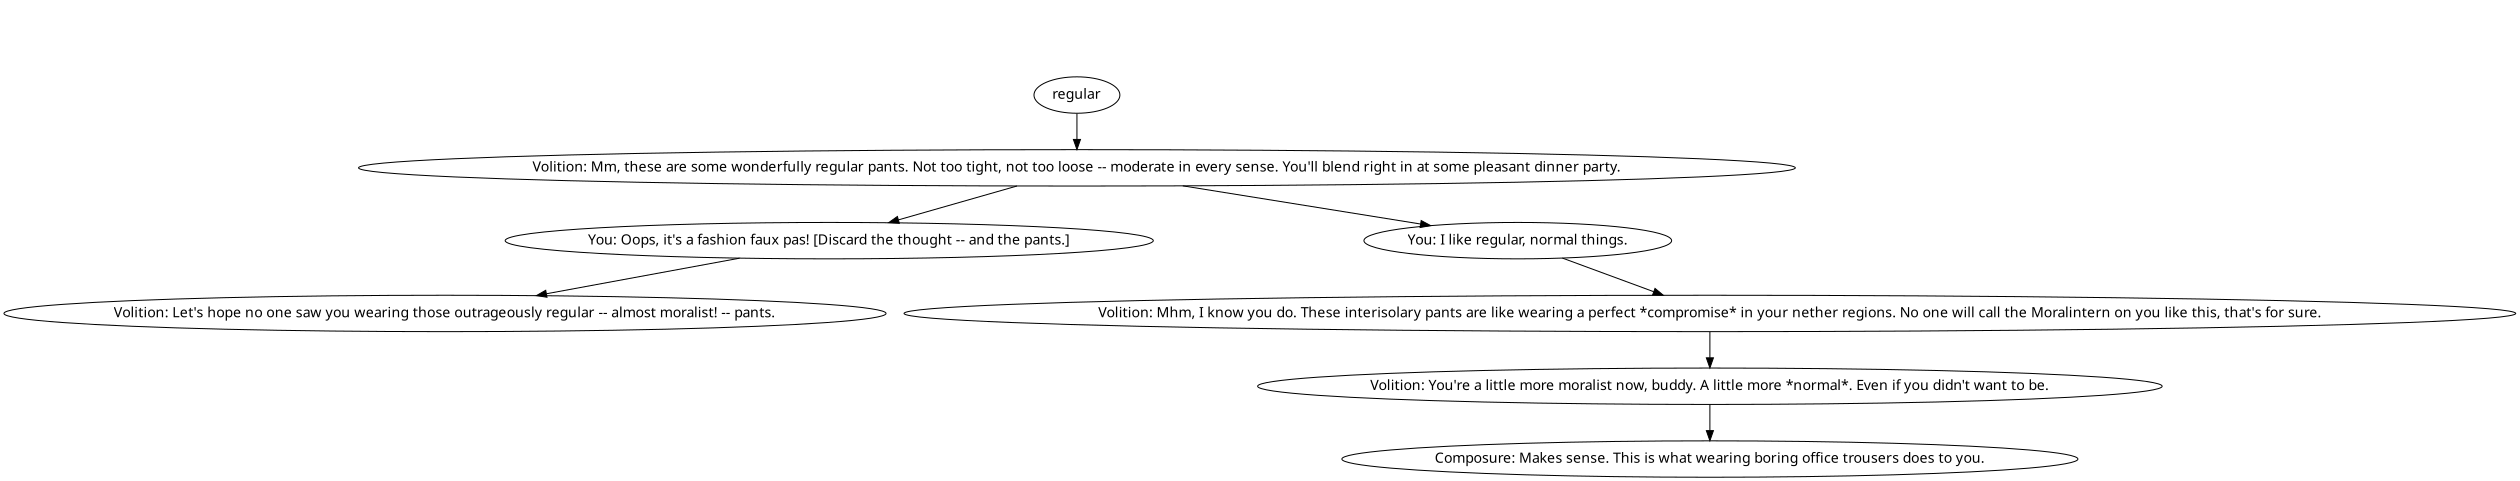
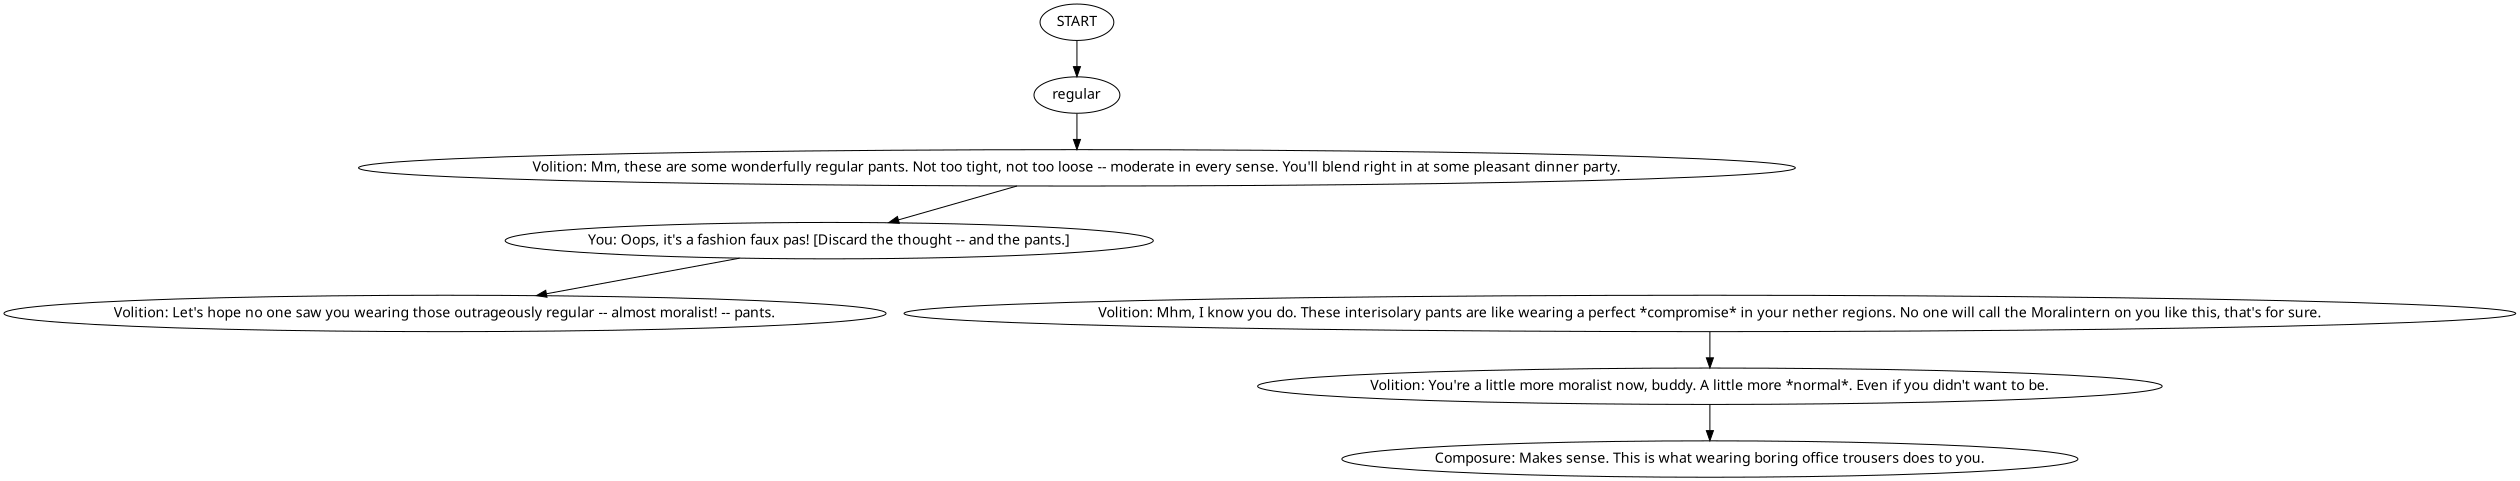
  digraph {
    fontname="Noto Sans"
    node [fontname="Noto Sans"]
    edge [fontname="Noto Sans"]
+   n1 [label=START]
    n2 [label=regular]
    n3 [label="Volition: Mm, these are some wonderfully regular pants. Not too tight, not too loose -- moderate in every sense. You'll blend right in at some pleasant dinner party."]
    n4 [label="You: Oops, it's a fashion faux pas! [Discard the thought -- and the pants.]"]
-   n5 [label="You: I like regular, normal things."]
    n6 [label="Composure: Makes sense. This is what wearing boring office trousers does to you."]
    n7 [label="Volition: Let's hope no one saw you wearing those outrageously regular -- almost moralist! -- pants."]
    n8 [label="Volition: Mhm, I know you do. These interisolary pants are like wearing a perfect *compromise* in your nether regions. No one will call the Moralintern on you like this, that's for sure."]
    n9 [label="Volition: You're a little more moralist now, buddy. A little more *normal*. Even if you didn't want to be."]
+   n1 -> n2
    n2 -> n3
    n3 -> n4
-   n3 -> n5
    n4 -> n7
-   n5 -> n8
    n8 -> n9
    n9 -> n6
  }
